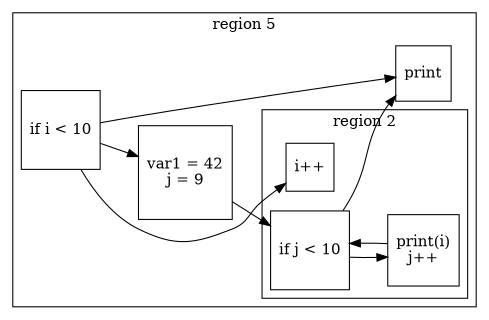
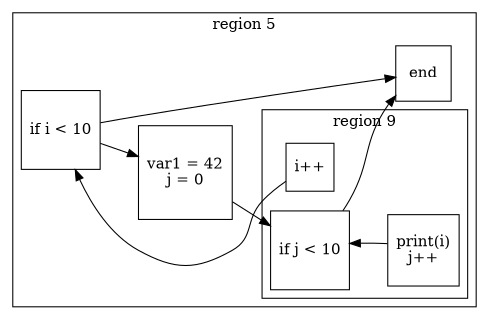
  digraph {
    rankdir=LR
    node [shape=square]
    n1 [label="i++"]
    n2 [label="if j < 10"]
    n3 [label="print(i)\nj++"]
    n4 [label="if i < 10"]
-   n5 [label="var1 = 42\nj = 9"]
-   end [label=print]
+   n5 [label="var1 = 42\nj = 0"]
+   end
    subgraph cluster_1 {
      label="region 5"
      n4
      n5
      end
      subgraph cluster_2 {
-       label="region 2"
+       label="region 9"
        n1
        n2
        n3
      }
    }
-   n4 -> n1 [constraint=false]
-   n2 -> n3
+   n1 -> n4 [constraint=false]
    n2 -> end
    n3 -> n2 [constraint=false]
    n4 -> n5
    n4 -> end
    n5 -> n2
  }
